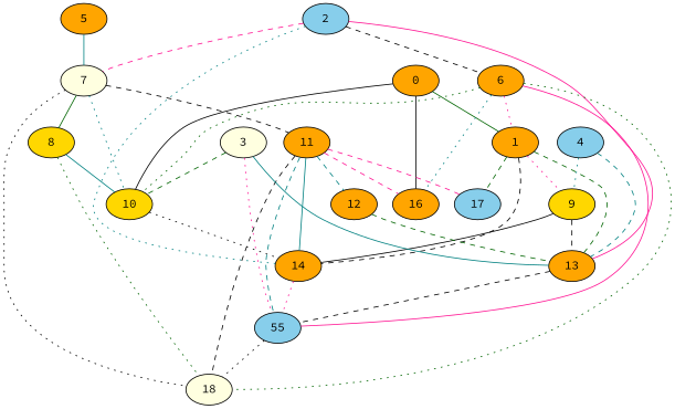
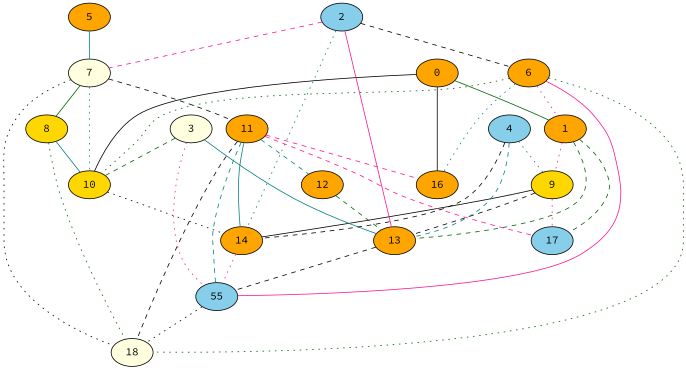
  graph {
    fontname="Source Code Pro"
    node [fillcolor=orange fontname="Source Code Pro" style=filled]
    edge [color=black fontname="Source Code Pro" style=dashed]
    0
    1
    10 [fillcolor=gold]
    16
    9 [fillcolor=gold]
    13
    17 [fillcolor=skyblue]
    14
    n9 [fillcolor=skyblue label=55]
    2 [fillcolor=skyblue]
    6
    7 [fillcolor=lightyellow]
    18 [fillcolor=lightyellow]
    8 [fillcolor=gold]
    11
    3 [fillcolor=lightyellow]
    4 [fillcolor=skyblue]
    5
    12
    0 -- 1 [color=darkgreen style=solid]
    0 -- 10 [style=solid]
    0 -- 16 [style=solid]
    1 -- 9 [color=deeppink style=dotted]
    1 -- 13 [color=darkgreen]
    1 -- 17 [color=darkgreen]
    10 -- 14 [style=dotted]
    9 -- 13
+   9 -- 17 [color=deeppink style=dotted]
    9 -- 14 [style=solid]
    13 -- n9
    14 -- n9 [color=deeppink style=dotted]
    n9 -- 18 [style=dotted]
    2 -- 13 [color=deeppink style=solid]
    2 -- 14 [color=teal style=dotted]
    2 -- 6
    2 -- 7 [color=deeppink]
    6 -- 1 [color=deeppink style=dotted]
    6 -- 10 [color=darkgreen style=dotted]
    6 -- 16 [color=teal style=dotted]
    6 -- n9 [color=deeppink style=solid]
    6 -- 18 [color=darkgreen style=dotted]
    7 -- 10 [color=teal style=dotted]
    7 -- 18 [style=dotted]
    7 -- 8 [color=darkgreen style=solid]
    7 -- 11
    8 -- 10 [color=teal style=solid]
    8 -- 18 [color=darkgreen style=dotted]
    11 -- 16 [color=deeppink]
    11 -- 17 [color=deeppink]
    11 -- 14 [color=teal style=solid]
    11 -- n9 [color=teal]
    11 -- 18
    11 -- 12 [color=teal]
    3 -- 10 [color=darkgreen]
    3 -- 13 [color=teal style=solid]
    3 -- n9 [color=deeppink style=dotted]
    4 -- 9 [color=teal style=dotted]
    4 -- 13 [color=teal]
-   1 -- 14
+   4 -- 14
    5 -- 7 [color=teal style=solid]
    12 -- 13 [color=darkgreen]
  }
